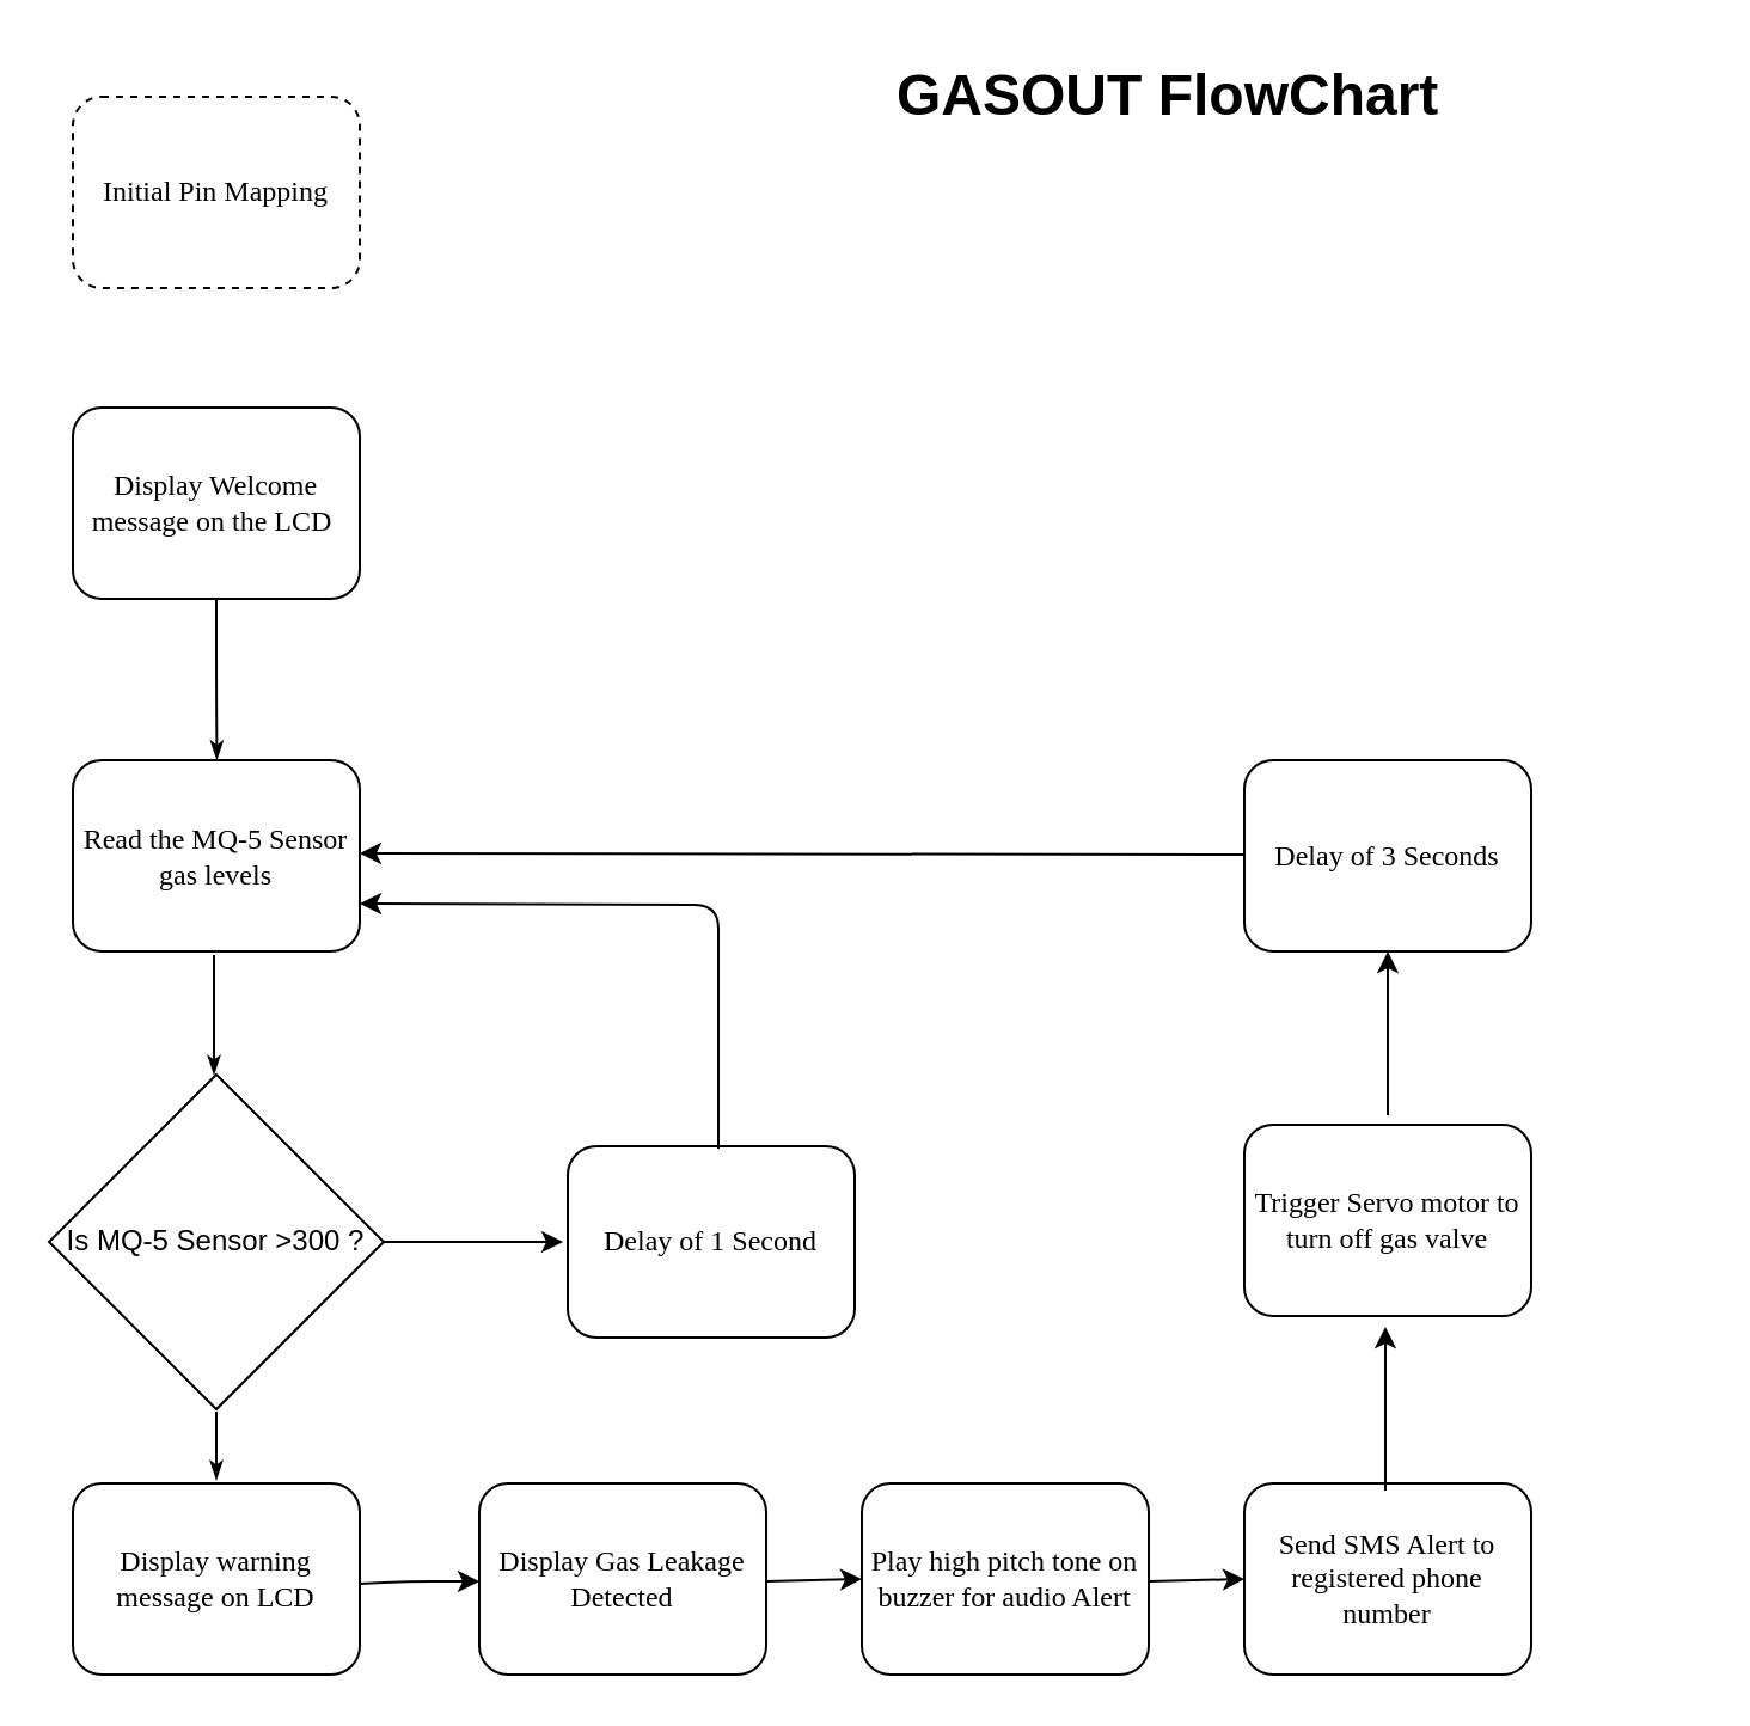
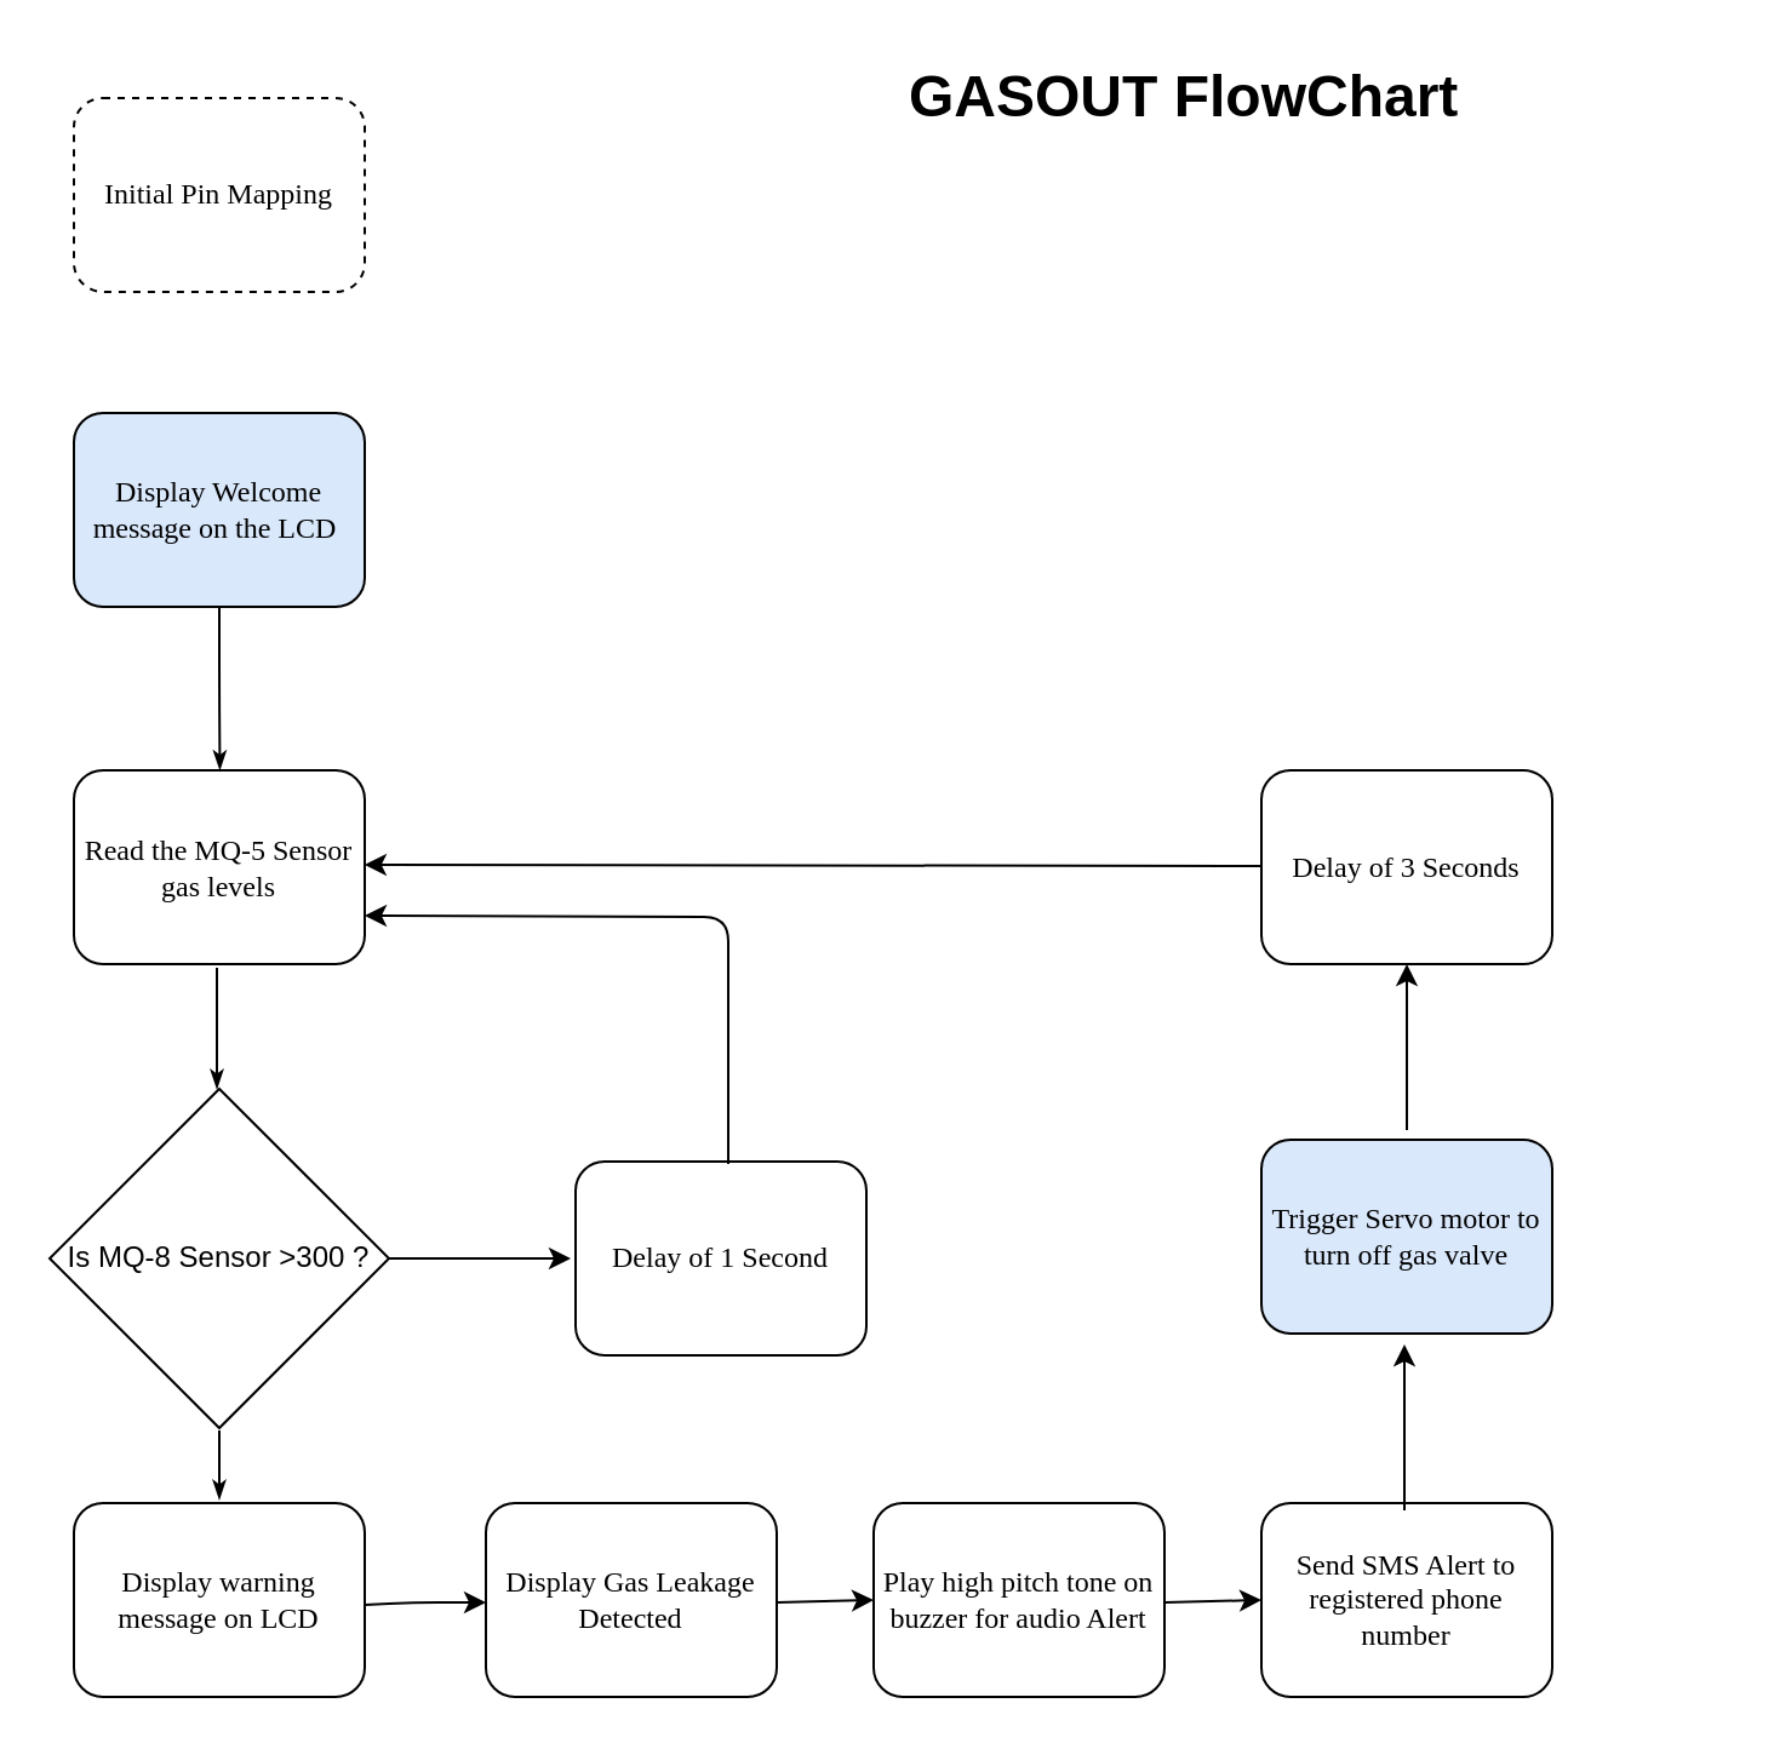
  <mxCell id="0" />
  <mxCell id="1" parent="0" />
  <mxCell id="2" value="Initial Pin Mapping" style="rounded=1;whiteSpace=wrap;html=1;shadow=0;labelBackgroundColor=none;strokeColor=#000000;strokeWidth=1;fillColor=#ffffff;fontFamily=Verdana;fontSize=12;fontColor=#000000;align=center;dashed=1;" parent="1" vertex="1"><mxGeometry x="30" y="40" width="120" height="80" as="geometry" /></mxCell>
  <mxCell id="3" value="Read the MQ-5 Sensor gas levels" style="rounded=1;whiteSpace=wrap;html=1;shadow=0;labelBackgroundColor=none;strokeColor=#000000;strokeWidth=1;fillColor=#ffffff;fontFamily=Verdana;fontSize=12;fontColor=#000000;align=center;" parent="1" vertex="1"><mxGeometry x="30" y="317.5" width="120" height="80" as="geometry" /></mxCell>
  <mxCell id="4" style="edgeStyle=orthogonalEdgeStyle;rounded=1;html=1;labelBackgroundColor=none;startArrow=none;startFill=0;startSize=5;endArrow=classicThin;endFill=1;endSize=5;jettySize=auto;orthogonalLoop=1;strokeColor=#000000;strokeWidth=1;fontFamily=Verdana;fontSize=8;fontColor=#000000;" parent="1" edge="1"><mxGeometry relative="1" as="geometry"><mxPoint x="89" y="399" as="sourcePoint" /><mxPoint x="89" y="449" as="targetPoint" /></mxGeometry></mxCell>
- <mxCell id="5" value="Is MQ-5 Sensor &amp;gt;300 ?" style="rhombus;whiteSpace=wrap;html=1;" vertex="1" parent="1"><mxGeometry x="20" y="449" width="140" height="140" as="geometry" /></mxCell>
+ <mxCell id="5" value="Is MQ-8 Sensor &amp;gt;300 ?" style="rhombus;whiteSpace=wrap;html=1;" vertex="1" parent="1"><mxGeometry x="20" y="449" width="140" height="140" as="geometry" /></mxCell>
  <mxCell id="6" value="Display warning message on LCD" style="rounded=1;whiteSpace=wrap;html=1;shadow=0;labelBackgroundColor=none;strokeColor=#000000;strokeWidth=1;fillColor=#ffffff;fontFamily=Verdana;fontSize=12;fontColor=#000000;align=center;" vertex="1" parent="1"><mxGeometry x="30" y="620" width="120" height="80" as="geometry" /></mxCell>
  <mxCell id="7" style="edgeStyle=orthogonalEdgeStyle;rounded=1;html=1;labelBackgroundColor=none;startArrow=none;startFill=0;startSize=5;endArrow=classicThin;endFill=1;endSize=5;jettySize=auto;orthogonalLoop=1;strokeColor=#000000;strokeWidth=1;fontFamily=Verdana;fontSize=8;fontColor=#000000;" edge="1" parent="1"><mxGeometry relative="1" as="geometry"><mxPoint x="90" y="590" as="sourcePoint" /><mxPoint x="90" y="618.5" as="targetPoint" /><Array as="points"><mxPoint x="90" y="608.5" /><mxPoint x="90" y="608.5" /></Array></mxGeometry></mxCell>
  <mxCell id="8" value="Delay of 1 Second" style="rounded=1;whiteSpace=wrap;html=1;shadow=0;labelBackgroundColor=none;strokeColor=#000000;strokeWidth=1;fillColor=#ffffff;fontFamily=Verdana;fontSize=12;fontColor=#000000;align=center;" vertex="1" parent="1"><mxGeometry x="237" y="479" width="120" height="80" as="geometry" /></mxCell>
  <mxCell id="9" value="Display Gas Leakage Detected" style="rounded=1;whiteSpace=wrap;html=1;shadow=0;labelBackgroundColor=none;strokeColor=#000000;strokeWidth=1;fillColor=#ffffff;fontFamily=Verdana;fontSize=12;fontColor=#000000;align=center;" vertex="1" parent="1"><mxGeometry x="200" y="620" width="120" height="80" as="geometry" /></mxCell>
  <mxCell id="10" value="Play high pitch tone on buzzer for audio Alert" style="rounded=1;whiteSpace=wrap;html=1;shadow=0;labelBackgroundColor=none;strokeColor=#000000;strokeWidth=1;fillColor=#ffffff;fontFamily=Verdana;fontSize=12;fontColor=#000000;align=center;" vertex="1" parent="1"><mxGeometry x="360" y="620" width="120" height="80" as="geometry" /></mxCell>
  <mxCell id="11" value="Send SMS Alert to registered phone number" style="rounded=1;whiteSpace=wrap;html=1;shadow=0;labelBackgroundColor=none;strokeColor=#000000;strokeWidth=1;fillColor=#ffffff;fontFamily=Verdana;fontSize=12;fontColor=#000000;align=center;" vertex="1" parent="1"><mxGeometry x="520" y="620" width="120" height="80" as="geometry" /></mxCell>
- <mxCell id="12" value="Trigger Servo motor to turn off gas valve" style="rounded=1;whiteSpace=wrap;html=1;shadow=0;labelBackgroundColor=none;strokeColor=#000000;strokeWidth=1;fillColor=#ffffff;fontFamily=Verdana;fontSize=12;fontColor=#000000;align=center;" vertex="1" parent="1"><mxGeometry x="520" y="470" width="120" height="80" as="geometry" /></mxCell>
+ <mxCell id="12" value="Trigger Servo motor to turn off gas valve" style="rounded=1;whiteSpace=wrap;html=1;shadow=0;labelBackgroundColor=none;strokeColor=#000000;strokeWidth=1;fillColor=#dae8fc;fontFamily=Verdana;fontSize=12;fontColor=#000000;align=center;" vertex="1" parent="1"><mxGeometry x="520" y="470" width="120" height="80" as="geometry" /></mxCell>
  <mxCell id="13" value="Delay of 3 Seconds" style="rounded=1;whiteSpace=wrap;html=1;shadow=0;labelBackgroundColor=none;strokeColor=#000000;strokeWidth=1;fillColor=#ffffff;fontFamily=Verdana;fontSize=12;fontColor=#000000;align=center;" vertex="1" parent="1"><mxGeometry x="520" y="317.5" width="120" height="80" as="geometry" /></mxCell>
- <mxCell id="14" value="Display Welcome message on the LCD&amp;nbsp;" style="rounded=1;whiteSpace=wrap;html=1;shadow=0;labelBackgroundColor=none;strokeColor=#000000;strokeWidth=1;fillColor=#ffffff;fontFamily=Verdana;fontSize=12;fontColor=#000000;align=center;" parent="1" vertex="1"><mxGeometry x="30" y="170" width="120" height="80" as="geometry" /></mxCell>
+ <mxCell id="14" value="Display Welcome message on the LCD&amp;nbsp;" style="rounded=1;whiteSpace=wrap;html=1;shadow=0;labelBackgroundColor=none;strokeColor=#000000;strokeWidth=1;fillColor=#dae8fc;fontFamily=Verdana;fontSize=12;fontColor=#000000;align=center;" parent="1" vertex="1"><mxGeometry x="30" y="170" width="120" height="80" as="geometry" /></mxCell>
  <mxCell id="15" style="edgeStyle=orthogonalEdgeStyle;rounded=1;html=1;labelBackgroundColor=none;startArrow=none;startFill=0;startSize=5;endArrow=classicThin;endFill=1;endSize=5;jettySize=auto;orthogonalLoop=1;strokeColor=#000000;strokeWidth=1;fontFamily=Verdana;fontSize=8;fontColor=#000000;entryX=0.5;entryY=0;entryDx=0;entryDy=0;exitX=0.5;exitY=1;exitDx=0;exitDy=0;" edge="1" parent="1" source="14"><mxGeometry relative="1" as="geometry"><mxPoint x="90.235" y="267.5" as="sourcePoint" /><mxPoint x="90.235" y="317.324" as="targetPoint" /></mxGeometry></mxCell>
  <mxCell id="16" value="" style="endArrow=classic;html=1;" edge="1" parent="1"><mxGeometry width="50" height="50" relative="1" as="geometry"><mxPoint x="160" y="519" as="sourcePoint" /><mxPoint x="235" y="519" as="targetPoint" /></mxGeometry></mxCell>
  <mxCell id="17" value="" style="endArrow=classic;html=1;" edge="1" parent="1"><mxGeometry width="50" height="50" relative="1" as="geometry"><mxPoint x="150" y="662" as="sourcePoint" /><mxPoint x="200" y="661" as="targetPoint" /><Array as="points"><mxPoint x="170" y="661" /></Array></mxGeometry></mxCell>
  <mxCell id="18" value="" style="endArrow=classic;html=1;" edge="1" parent="1"><mxGeometry width="50" height="50" relative="1" as="geometry"><mxPoint x="320" y="661" as="sourcePoint" /><mxPoint x="360" y="660" as="targetPoint" /></mxGeometry></mxCell>
  <mxCell id="19" value="" style="endArrow=classic;html=1;" edge="1" parent="1"><mxGeometry width="50" height="50" relative="1" as="geometry"><mxPoint x="480" y="661" as="sourcePoint" /><mxPoint x="520" y="660" as="targetPoint" /></mxGeometry></mxCell>
  <mxCell id="20" value="" style="endArrow=classic;html=1;" edge="1" parent="1"><mxGeometry width="50" height="50" relative="1" as="geometry"><mxPoint x="579" y="623" as="sourcePoint" /><mxPoint x="579" y="554.5" as="targetPoint" /><Array as="points"><mxPoint x="579" y="590" /></Array></mxGeometry></mxCell>
  <mxCell id="21" value="" style="endArrow=classic;html=1;" edge="1" parent="1"><mxGeometry width="50" height="50" relative="1" as="geometry"><mxPoint x="580" y="466" as="sourcePoint" /><mxPoint x="580" y="397.5" as="targetPoint" /></mxGeometry></mxCell>
  <mxCell id="22" value="" style="endArrow=classic;html=1;" edge="1" parent="1"><mxGeometry width="50" height="50" relative="1" as="geometry"><mxPoint x="520" y="357" as="sourcePoint" /><mxPoint x="149.941" y="356.5" as="targetPoint" /></mxGeometry></mxCell>
  <mxCell id="23" value="" style="endArrow=classic;html=1;" edge="1" parent="1"><mxGeometry width="50" height="50" relative="1" as="geometry"><mxPoint x="300" y="480" as="sourcePoint" /><mxPoint x="150" y="377.5" as="targetPoint" /><Array as="points"><mxPoint x="300" y="378" /></Array></mxGeometry></mxCell>
  <mxCell id="24" value="&lt;h1&gt;GASOUT FlowChart&lt;/h1&gt;&lt;p&gt;&lt;br&gt;&lt;/p&gt;" style="text;html=1;strokeColor=none;fillColor=none;spacing=5;spacingTop=-20;whiteSpace=wrap;overflow=hidden;rounded=0;" vertex="1" parent="1"><mxGeometry x="370" y="20" width="340" height="120" as="geometry" /></mxCell>
